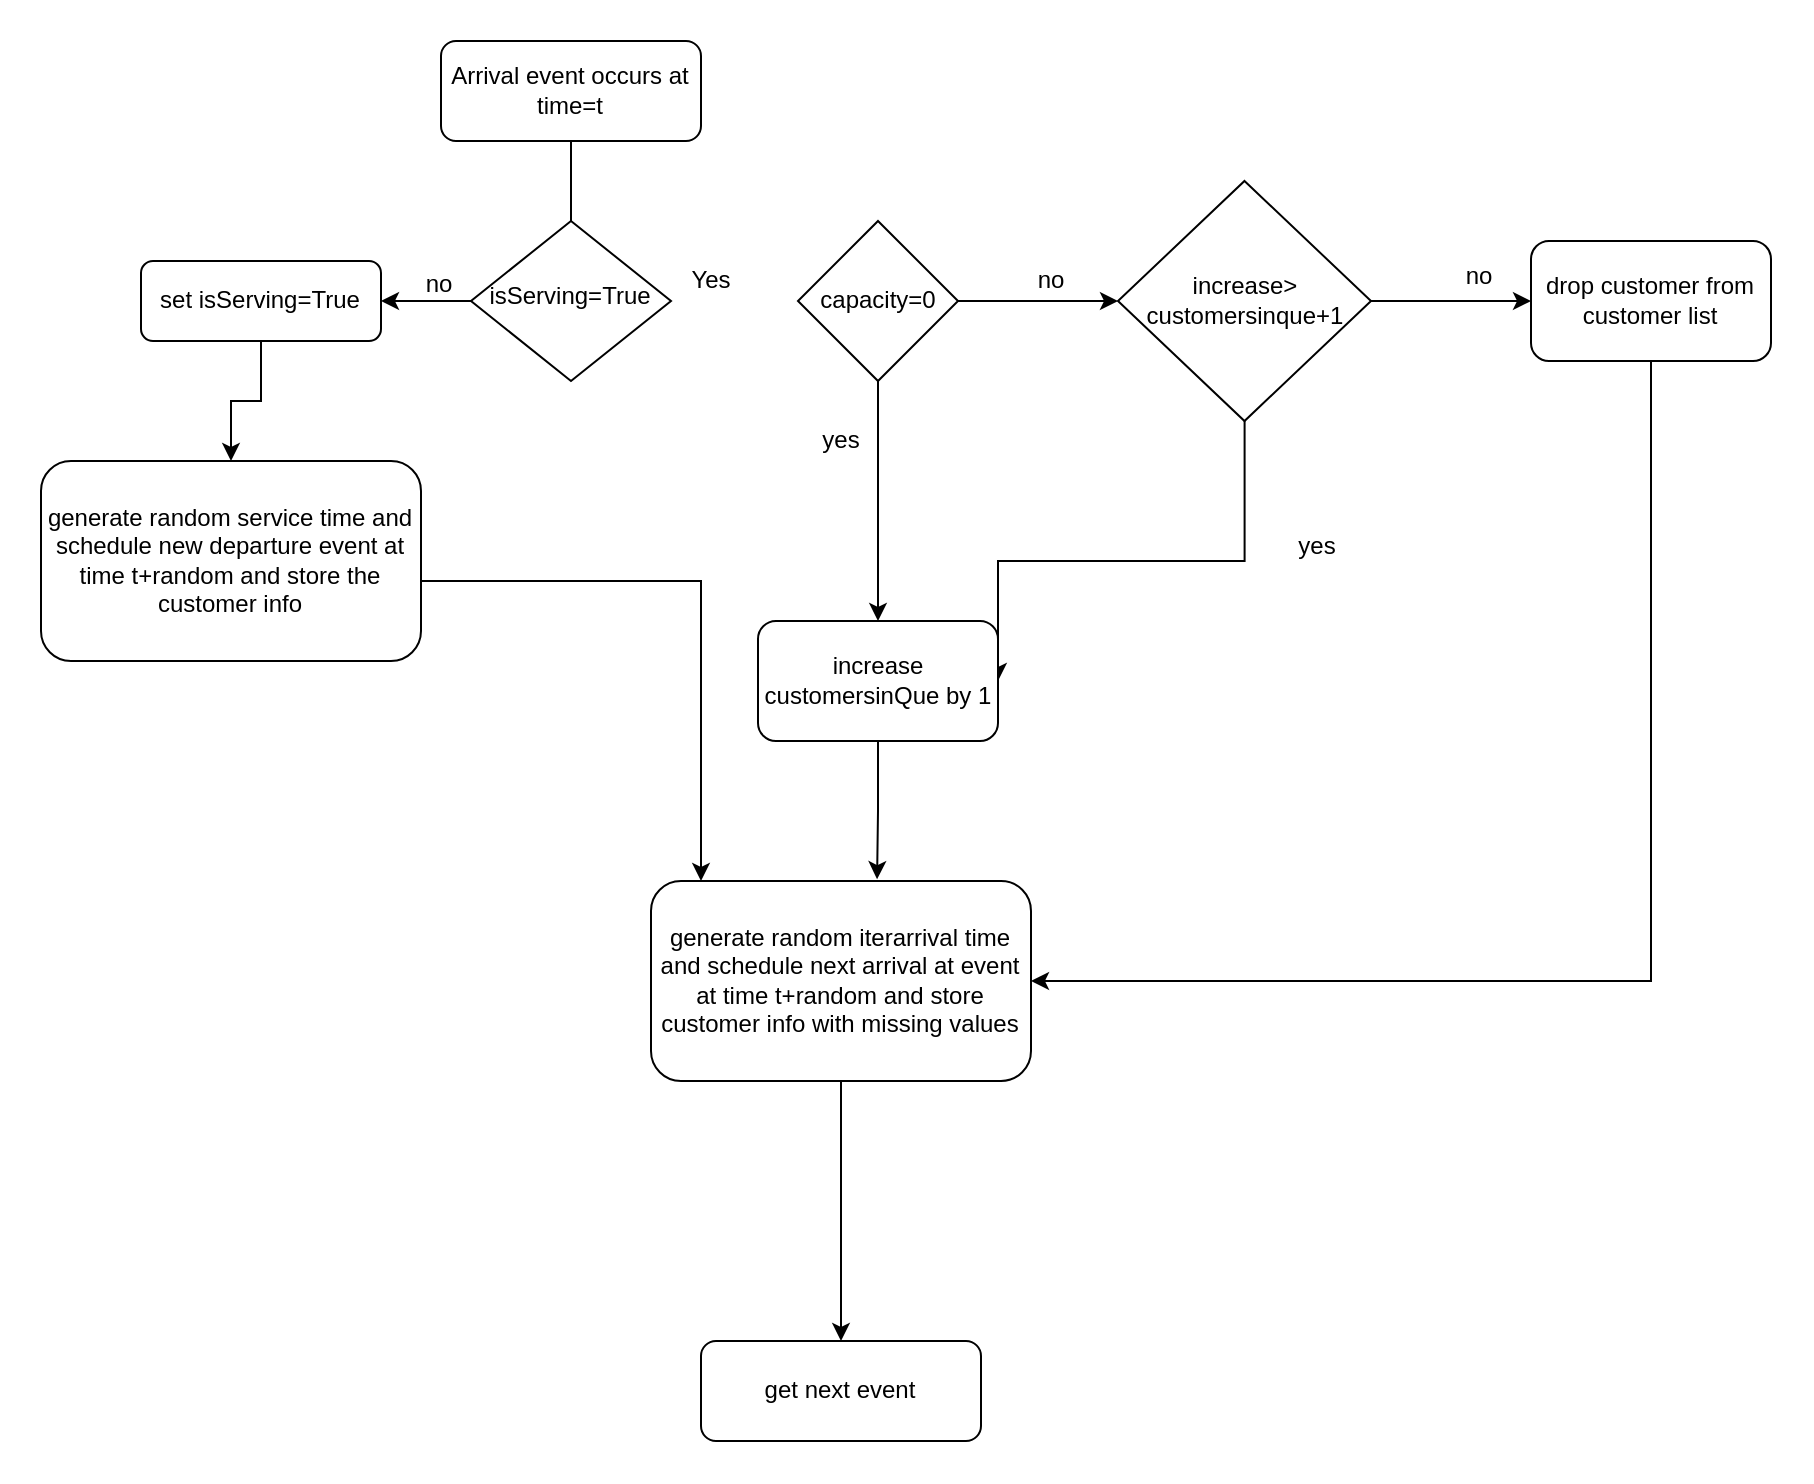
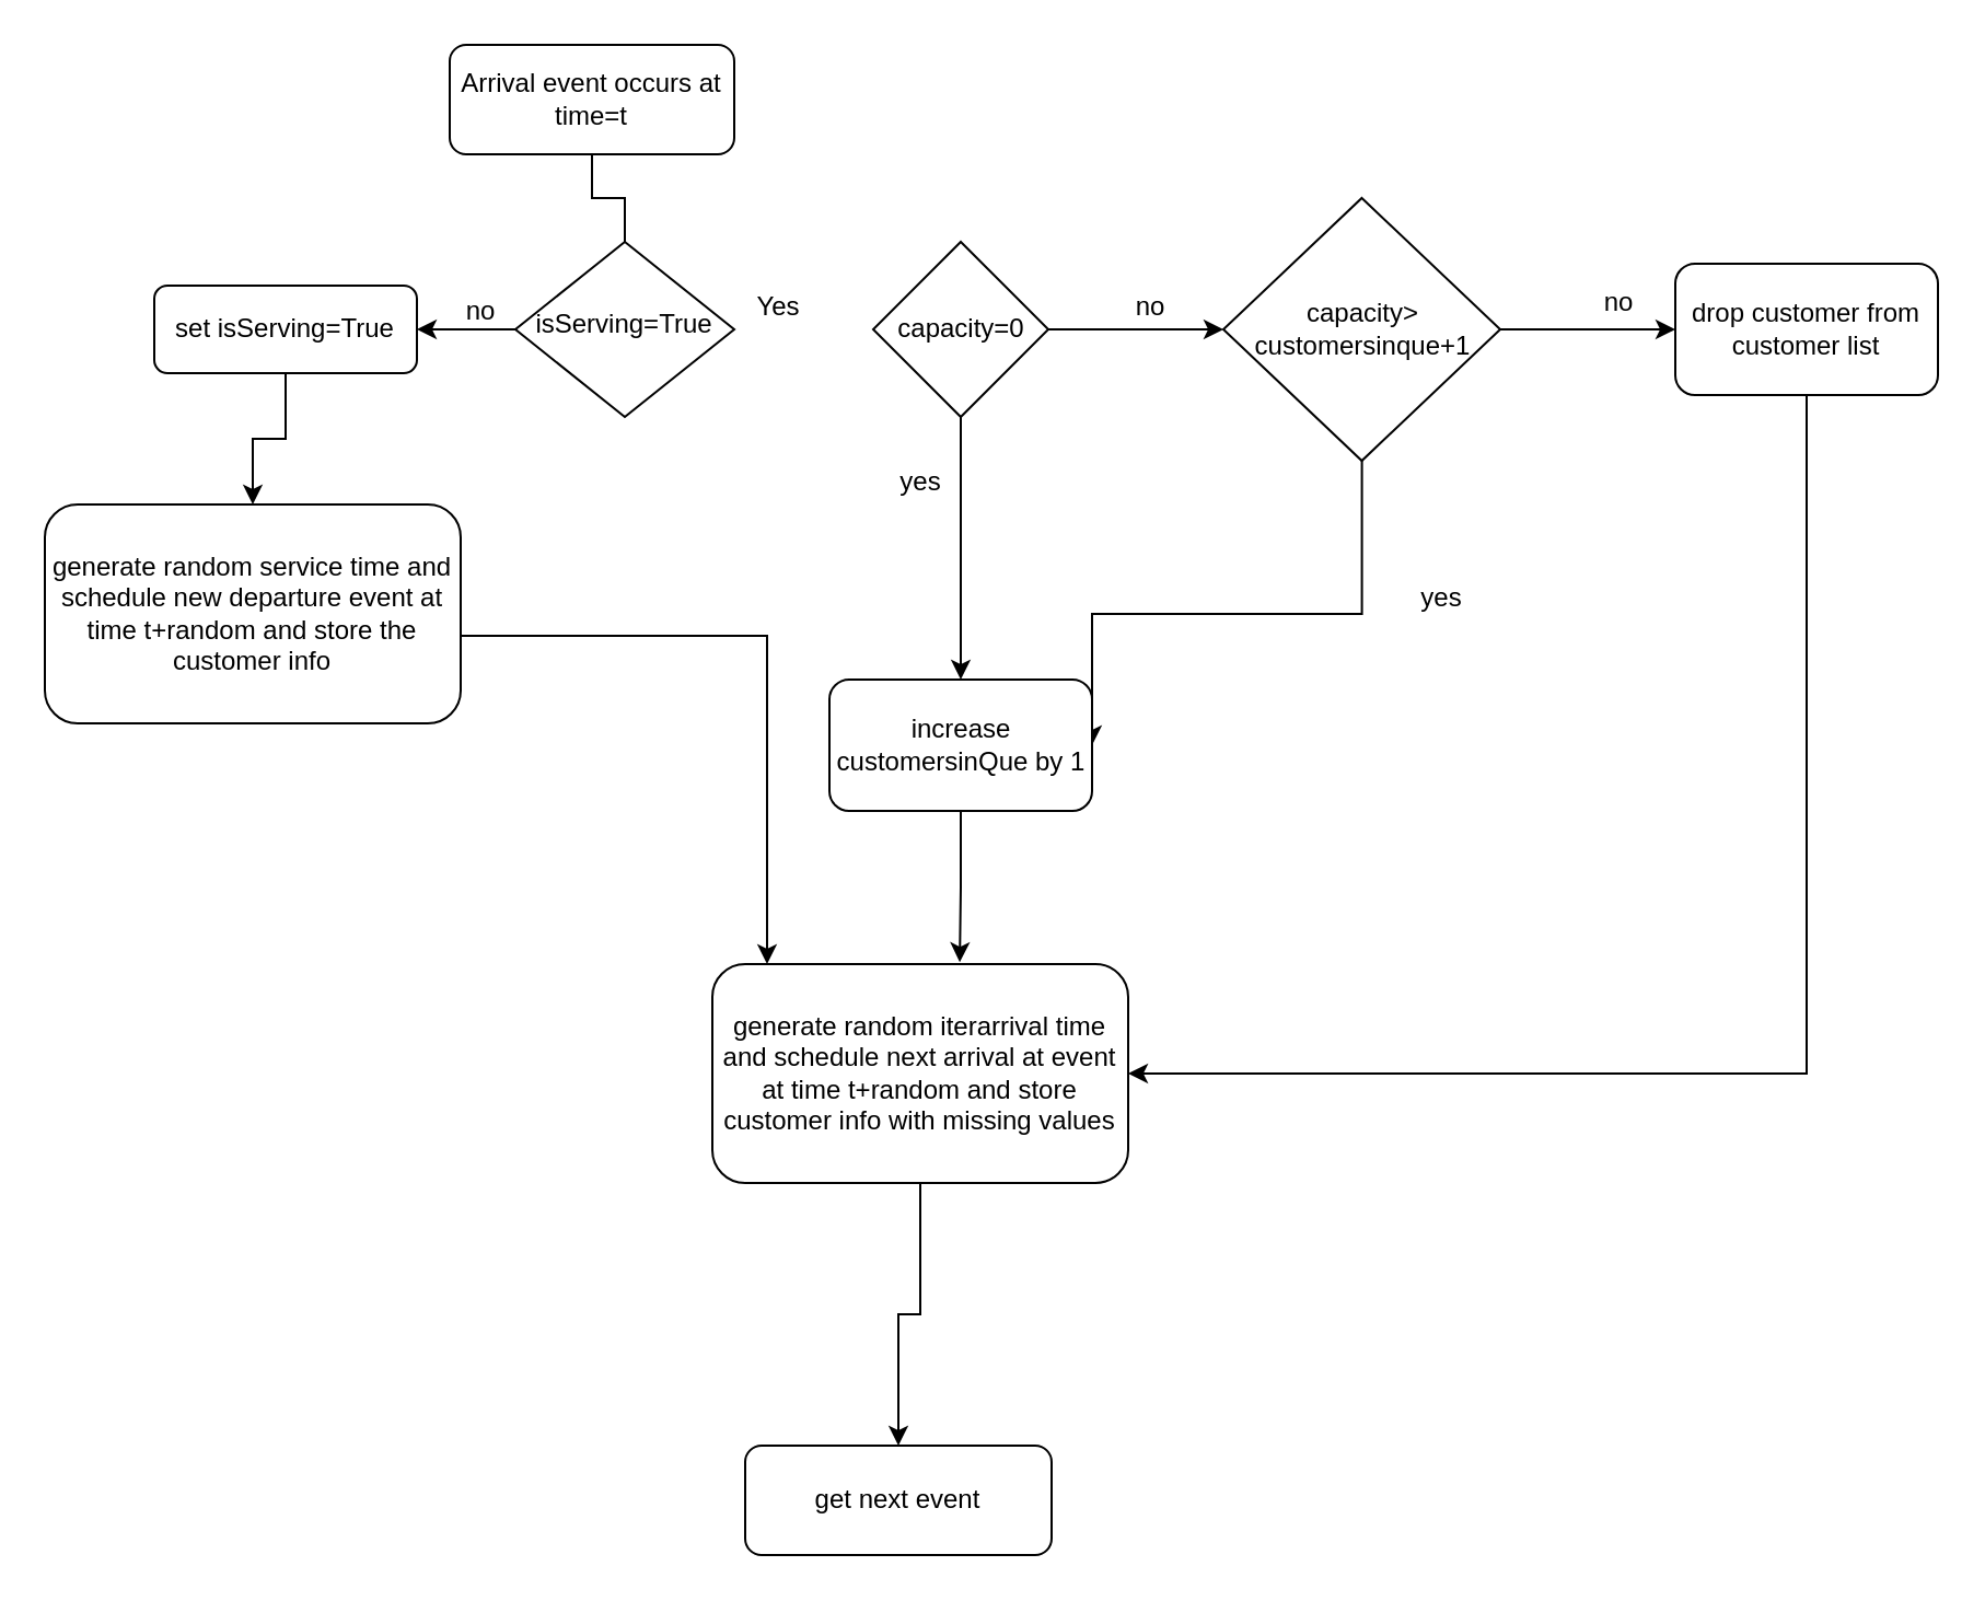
  <mxCell id="0" />
  <mxCell id="1" parent="0" />
  <mxCell id="2" value="" style="edgeStyle=orthogonalEdgeStyle;rounded=0;orthogonalLoop=1;jettySize=auto;html=1;endArrow=none;" edge="1" parent="1" source="3" target="5"><mxGeometry relative="1" as="geometry" /></mxCell>
- <mxCell id="3" value="Arrival event occurs at time=t" style="rounded=1;whiteSpace=wrap;html=1;fontSize=12;glass=0;strokeWidth=1;shadow=0;" parent="1" vertex="1"><mxGeometry x="220" y="20" width="130" height="50" as="geometry" /></mxCell>
+ <mxCell id="3" value="Arrival event occurs at time=t" style="rounded=1;whiteSpace=wrap;html=1;fontSize=12;glass=0;strokeWidth=1;shadow=0;" parent="1" vertex="1"><mxGeometry x="205" y="20" width="130" height="50" as="geometry" /></mxCell>
  <mxCell id="4" value="" style="edgeStyle=orthogonalEdgeStyle;rounded=0;orthogonalLoop=1;jettySize=auto;html=1;" edge="1" parent="1" source="5" target="7"><mxGeometry relative="1" as="geometry" /></mxCell>
  <mxCell id="5" value="isServing=True" style="rhombus;whiteSpace=wrap;html=1;shadow=0;fontFamily=Helvetica;fontSize=12;align=center;strokeWidth=1;spacing=6;spacingTop=-4;" parent="1" vertex="1"><mxGeometry x="235" y="110" width="100" height="80" as="geometry" /></mxCell>
  <mxCell id="6" value="" style="edgeStyle=orthogonalEdgeStyle;rounded=0;orthogonalLoop=1;jettySize=auto;html=1;" edge="1" parent="1" source="7" target="9"><mxGeometry relative="1" as="geometry" /></mxCell>
  <mxCell id="7" value="set isServing=True" style="rounded=1;whiteSpace=wrap;html=1;fontSize=12;glass=0;strokeWidth=1;shadow=0;" parent="1" vertex="1"><mxGeometry x="70" y="130" width="120" height="40" as="geometry" /></mxCell>
  <mxCell id="8" value="" style="edgeStyle=orthogonalEdgeStyle;rounded=0;orthogonalLoop=1;jettySize=auto;html=1;" edge="1" parent="1" source="9" target="11"><mxGeometry relative="1" as="geometry"><Array as="points"><mxPoint x="350" y="290" /></Array></mxGeometry></mxCell>
  <mxCell id="9" value="generate random service time and schedule new departure event at time t+random and store the customer info" style="rounded=1;whiteSpace=wrap;html=1;fontSize=12;glass=0;strokeWidth=1;shadow=0;" vertex="1" parent="1"><mxGeometry x="20" y="230" width="190" height="100" as="geometry" /></mxCell>
  <mxCell id="10" value="" style="edgeStyle=orthogonalEdgeStyle;rounded=0;orthogonalLoop=1;jettySize=auto;html=1;" edge="1" parent="1" source="11" target="12"><mxGeometry relative="1" as="geometry" /></mxCell>
  <mxCell id="11" value="generate random iterarrival time and schedule next arrival at event at time t+random and store customer info with missing values" style="rounded=1;whiteSpace=wrap;html=1;fontSize=12;glass=0;strokeWidth=1;shadow=0;" vertex="1" parent="1"><mxGeometry x="325" y="440" width="190" height="100" as="geometry" /></mxCell>
- <mxCell id="12" value="get next event" style="rounded=1;whiteSpace=wrap;html=1;fontSize=12;glass=0;strokeWidth=1;shadow=0;" vertex="1" parent="1"><mxGeometry x="350" y="670" width="140" height="50" as="geometry" /></mxCell>
+ <mxCell id="12" value="get next event" style="rounded=1;whiteSpace=wrap;html=1;fontSize=12;glass=0;strokeWidth=1;shadow=0;" vertex="1" parent="1"><mxGeometry x="340" y="660" width="140" height="50" as="geometry" /></mxCell>
  <mxCell id="13" value="Yes" style="text;html=1;align=center;verticalAlign=middle;resizable=0;points=[];autosize=1;" vertex="1" parent="1"><mxGeometry x="335" y="130" width="40" height="20" as="geometry" /></mxCell>
  <mxCell id="14" value="" style="edgeStyle=orthogonalEdgeStyle;rounded=0;orthogonalLoop=1;jettySize=auto;html=1;entryX=0.5;entryY=0;entryDx=0;entryDy=0;" edge="1" parent="1" source="16" target="22"><mxGeometry relative="1" as="geometry"><mxPoint x="438.5" y="270" as="targetPoint" /></mxGeometry></mxCell>
  <mxCell id="15" value="" style="edgeStyle=orthogonalEdgeStyle;rounded=0;orthogonalLoop=1;jettySize=auto;html=1;" edge="1" parent="1" source="16" target="19"><mxGeometry relative="1" as="geometry" /></mxCell>
  <mxCell id="16" value="capacity=0" style="rhombus;whiteSpace=wrap;html=1;" vertex="1" parent="1"><mxGeometry x="398.5" y="110" width="80" height="80" as="geometry" /></mxCell>
  <mxCell id="17" value="" style="edgeStyle=orthogonalEdgeStyle;rounded=0;orthogonalLoop=1;jettySize=auto;html=1;entryX=1;entryY=0.5;entryDx=0;entryDy=0;" edge="1" parent="1" source="19" target="22"><mxGeometry relative="1" as="geometry"><mxPoint x="535" y="280" as="targetPoint" /><Array as="points"><mxPoint x="622" y="280" /></Array></mxGeometry></mxCell>
  <mxCell id="18" value="" style="edgeStyle=orthogonalEdgeStyle;rounded=0;orthogonalLoop=1;jettySize=auto;html=1;" edge="1" parent="1" source="19"><mxGeometry relative="1" as="geometry"><mxPoint x="765" y="150" as="targetPoint" /></mxGeometry></mxCell>
- <mxCell id="19" value="increase&amp;gt;&lt;br&gt;customersinque+1&lt;br&gt;" style="rhombus;whiteSpace=wrap;html=1;" vertex="1" parent="1"><mxGeometry x="558.5" y="90" width="126.5" height="120" as="geometry" /></mxCell>
+ <mxCell id="19" value="capacity&amp;gt;&lt;br&gt;customersinque+1&lt;br&gt;" style="rhombus;whiteSpace=wrap;html=1;" vertex="1" parent="1"><mxGeometry x="558.5" y="90" width="126.5" height="120" as="geometry" /></mxCell>
  <mxCell id="20" value="yes" style="text;html=1;align=center;verticalAlign=middle;resizable=0;points=[];autosize=1;" vertex="1" parent="1"><mxGeometry x="405" y="210" width="30" height="20" as="geometry" /></mxCell>
  <mxCell id="21" value="" style="edgeStyle=orthogonalEdgeStyle;rounded=0;orthogonalLoop=1;jettySize=auto;html=1;entryX=0.595;entryY=-0.009;entryDx=0;entryDy=0;entryPerimeter=0;" edge="1" parent="1" source="22" target="11"><mxGeometry relative="1" as="geometry"><mxPoint x="438.5" y="390" as="targetPoint" /></mxGeometry></mxCell>
  <mxCell id="22" value="increase customersinQue by 1" style="rounded=1;whiteSpace=wrap;html=1;" vertex="1" parent="1"><mxGeometry x="378.5" y="310" width="120" height="60" as="geometry" /></mxCell>
  <mxCell id="23" value="no&lt;br&gt;" style="text;html=1;align=center;verticalAlign=middle;resizable=0;points=[];autosize=1;" vertex="1" parent="1"><mxGeometry x="510" y="130" width="30" height="20" as="geometry" /></mxCell>
  <mxCell id="24" value="" style="edgeStyle=orthogonalEdgeStyle;rounded=0;orthogonalLoop=1;jettySize=auto;html=1;entryX=1;entryY=0.5;entryDx=0;entryDy=0;" edge="1" parent="1" source="25" target="11"><mxGeometry relative="1" as="geometry"><mxPoint x="825" y="590" as="targetPoint" /><Array as="points"><mxPoint x="825" y="490" /></Array></mxGeometry></mxCell>
  <mxCell id="25" value="drop customer from customer list" style="rounded=1;whiteSpace=wrap;html=1;" vertex="1" parent="1"><mxGeometry x="765" y="120" width="120" height="60" as="geometry" /></mxCell>
  <mxCell id="26" value="yes" style="text;html=1;align=center;verticalAlign=middle;resizable=0;points=[];autosize=1;" vertex="1" parent="1"><mxGeometry x="643" y="263" width="30" height="20" as="geometry" /></mxCell>
  <mxCell id="27" value="no" style="text;html=1;align=center;verticalAlign=middle;resizable=0;points=[];autosize=1;" vertex="1" parent="1"><mxGeometry x="724" y="128" width="30" height="20" as="geometry" /></mxCell>
  <mxCell id="28" value="no" style="text;html=1;align=center;verticalAlign=middle;resizable=0;points=[];autosize=1;" vertex="1" parent="1"><mxGeometry x="204" y="132" width="30" height="20" as="geometry" /></mxCell>
